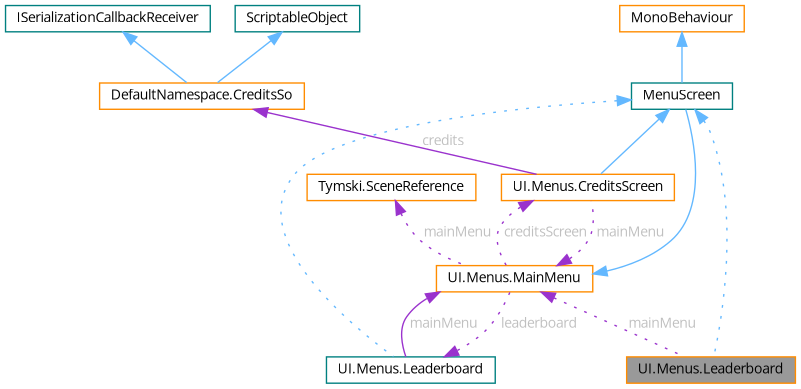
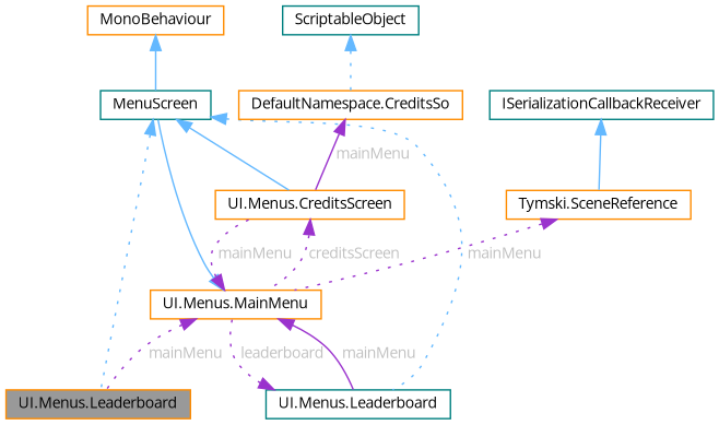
  digraph {
    fontname="Open Sans"
    node [color=darkorange fillcolor=white fontname="Open Sans" fontsize=10 shape=box style=filled]
    edge [color=steelblue1 dir=back fontname="Open Sans" fontsize=10 labelfontname=Helvetica labelfontsize=10 style=dotted]
    n1 [fillcolor=grey60 fontcolor=black height=0.2 label="UI.Menus.Leaderboard" width=0.4]
    n2 [color=teal height=0.2 label=MenuScreen width=0.4]
    n3 [height=0.2 label="UI.Menus.CreditsScreen" width=0.4]
    n4 [color=teal height=0.2 label="UI.Menus.Leaderboard" width=0.4]
    n5 [height=0.2 label="UI.Menus.MainMenu" width=0.4]
    n6 [height=0.2 label=MonoBehaviour width=0.4]
    n7 [height=0.2 label="Tymski.SceneReference" width=0.4]
    n8 [color=teal height=0.2 label=ISerializationCallbackReceiver width=0.4]
    n9 [height=0.2 label="DefaultNamespace.CreditsSo" width=0.4]
    n10 [color=teal height=0.2 label=ScriptableObject width=0.4]
    n2 -> n1
    n2 -> n3 [style=solid]
    n2 -> n4
    n3 -> n5 [color=darkorchid3 fontcolor=grey label=" creditsScreen"]
    n4 -> n5 [color=darkorchid3 fontcolor=grey label=" leaderboard"]
    n5 -> n1 [color=darkorchid3 fontcolor=grey label=" mainMenu"]
    n5 -> n2 [style=solid]
    n5 -> n3 [color=darkorchid3 fontcolor=grey label=" mainMenu"]
    n5 -> n4 [color=darkorchid3 fontcolor=grey label=" mainMenu" style=solid]
    n6 -> n2 [style=solid]
    n7 -> n5 [color=darkorchid3 fontcolor=grey label=" mainMenu"]
-   n8 -> n9 [style=solid]
-   n9 -> n3 [color=darkorchid3 fontcolor=grey label=" credits" style=solid]
-   n10 -> n9 [style=solid]
+   n8 -> n7 [style=solid]
+   n9 -> n3 [color=darkorchid3 fontcolor=grey label=" mainMenu" style=solid]
+   n10 -> n9
  }
